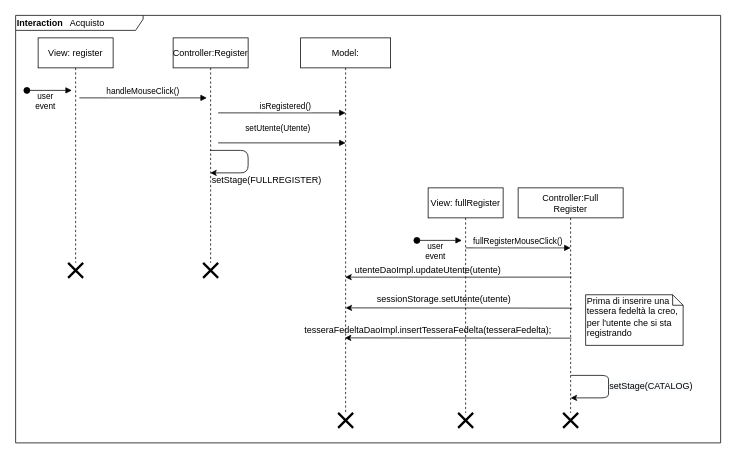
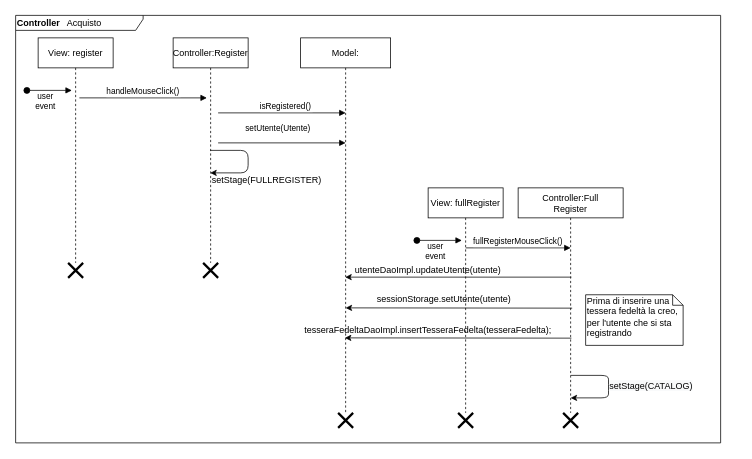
  <mxCell id="0" />
  <mxCell id="1" parent="0" />
  <mxCell id="2" value="View: register" style="shape=umlLifeline;perimeter=lifelinePerimeter;container=1;collapsible=0;recursiveResize=0;rounded=0;shadow=0;strokeWidth=1;" parent="1" vertex="1"><mxGeometry x="50" y="50" width="100" height="300" as="geometry" /></mxCell>
  <mxCell id="3" value="user &#10;event" style="verticalAlign=bottom;startArrow=oval;endArrow=block;startSize=8;shadow=0;strokeWidth=1;" parent="2" edge="1"><mxGeometry x="-0.167" y="-30" relative="1" as="geometry"><mxPoint x="-15" y="70" as="sourcePoint" /><mxPoint x="45" y="70" as="targetPoint" /><mxPoint as="offset" /></mxGeometry></mxCell>
  <mxCell id="4" value="Controller:Register" style="shape=umlLifeline;perimeter=lifelinePerimeter;container=1;collapsible=0;recursiveResize=0;rounded=0;shadow=0;strokeWidth=1;" parent="1" vertex="1"><mxGeometry x="230" y="50" width="100" height="300" as="geometry" /></mxCell>
  <mxCell id="5" value="handleMouseClick()" style="verticalAlign=bottom;endArrow=block;entryX=0;entryY=0;shadow=0;strokeWidth=1;" parent="1" edge="1"><mxGeometry relative="1" as="geometry"><mxPoint x="105" y="130" as="sourcePoint" /><mxPoint x="275" y="130" as="targetPoint" /></mxGeometry></mxCell>
  <mxCell id="6" value="Model:" style="shape=umlLifeline;perimeter=lifelinePerimeter;container=1;collapsible=0;recursiveResize=0;rounded=0;shadow=0;strokeWidth=1;" parent="1" vertex="1"><mxGeometry x="400" y="50" width="120" height="500" as="geometry" /></mxCell>
  <mxCell id="7" value="setUtente(Utente)" style="verticalAlign=bottom;endArrow=block;entryX=0;entryY=0;shadow=0;strokeWidth=1;" parent="1" edge="1"><mxGeometry x="-0.059" y="10" relative="1" as="geometry"><mxPoint x="290" y="190" as="sourcePoint" /><mxPoint x="460" y="190" as="targetPoint" /><mxPoint as="offset" /></mxGeometry></mxCell>
  <mxCell id="8" value="isRegistered()" style="verticalAlign=bottom;endArrow=block;entryX=0;entryY=0;shadow=0;strokeWidth=1;" parent="1" edge="1"><mxGeometry x="0.059" relative="1" as="geometry"><mxPoint x="290" y="150" as="sourcePoint" /><mxPoint x="460" y="150" as="targetPoint" /><mxPoint as="offset" /></mxGeometry></mxCell>
  <mxCell id="9" value="" style="endArrow=classic;html=1;" parent="1" source="4" target="4" edge="1"><mxGeometry width="50" height="50" relative="1" as="geometry"><mxPoint x="320" y="320" as="sourcePoint" /><mxPoint x="370" y="270" as="targetPoint" /><Array as="points"><mxPoint x="330" y="200" /><mxPoint x="330" y="230" /></Array></mxGeometry></mxCell>
  <mxCell id="10" value="View: fullRegister" style="shape=umlLifeline;perimeter=lifelinePerimeter;container=1;collapsible=0;recursiveResize=0;rounded=0;shadow=0;strokeWidth=1;" parent="1" vertex="1"><mxGeometry x="570" y="250" width="100" height="300" as="geometry" /></mxCell>
  <mxCell id="11" value="user &#10;event" style="verticalAlign=bottom;startArrow=oval;endArrow=block;startSize=8;shadow=0;strokeWidth=1;" parent="10" edge="1"><mxGeometry x="-0.167" y="-30" relative="1" as="geometry"><mxPoint x="-15" y="70" as="sourcePoint" /><mxPoint x="45" y="70" as="targetPoint" /><mxPoint as="offset" /></mxGeometry></mxCell>
  <mxCell id="12" value="Controller:Full&#10;Register" style="shape=umlLifeline;perimeter=lifelinePerimeter;container=1;collapsible=0;recursiveResize=0;rounded=0;shadow=0;strokeWidth=1;" parent="1" vertex="1"><mxGeometry x="690" y="250" width="140" height="300" as="geometry" /></mxCell>
  <mxCell id="13" value="fullRegisterMouseClick()" style="verticalAlign=bottom;endArrow=block;shadow=0;strokeWidth=1;" parent="1" edge="1"><mxGeometry relative="1" as="geometry"><mxPoint x="620" y="330" as="sourcePoint" /><mxPoint x="760" y="330" as="targetPoint" /></mxGeometry></mxCell>
  <mxCell id="14" value="" style="endArrow=classic;html=1;" parent="1" target="6" edge="1"><mxGeometry width="50" height="50" relative="1" as="geometry"><mxPoint x="761" y="369" as="sourcePoint" /><mxPoint x="740" y="560" as="targetPoint" /></mxGeometry></mxCell>
  <mxCell id="15" value="utenteDaoImpl.updateUtente(utente)" style="text;html=1;strokeColor=none;fillColor=none;align=center;verticalAlign=middle;whiteSpace=wrap;rounded=0;" parent="1" vertex="1"><mxGeometry x="550" y="350" width="40" height="20" as="geometry" /></mxCell>
  <mxCell id="16" value="" style="endArrow=classic;html=1;entryX=0.491;entryY=0.569;entryDx=0;entryDy=0;entryPerimeter=0;" parent="1" edge="1"><mxGeometry width="50" height="50" relative="1" as="geometry"><mxPoint x="762.08" y="410.36" as="sourcePoint" /><mxPoint x="460" y="410" as="targetPoint" /></mxGeometry></mxCell>
  <mxCell id="17" value="&lt;span style=&quot;font-family: &amp;#34;helvetica&amp;#34; ; text-align: center&quot;&gt;sessionStorage.setUtente(utente)&lt;/span&gt;" style="text;whiteSpace=wrap;html=1;" parent="1" vertex="1"><mxGeometry x="500" y="385" width="220" height="30" as="geometry" /></mxCell>
  <mxCell id="18" value="" style="endArrow=classic;html=1;" parent="1" edge="1"><mxGeometry width="50" height="50" relative="1" as="geometry"><mxPoint x="760" y="500" as="sourcePoint" /><mxPoint x="760" y="530" as="targetPoint" /><Array as="points"><mxPoint x="810.5" y="500" /><mxPoint x="810.5" y="510" /><mxPoint x="810.5" y="530" /></Array></mxGeometry></mxCell>
  <mxCell id="19" value="" style="shape=umlDestroy;whiteSpace=wrap;html=1;strokeWidth=3;fillColor=#000000;" parent="1" vertex="1"><mxGeometry x="90" y="350" width="20" height="20" as="geometry" /></mxCell>
  <mxCell id="20" value="" style="shape=umlDestroy;whiteSpace=wrap;html=1;strokeWidth=3;fillColor=#000000;" parent="1" vertex="1"><mxGeometry x="270" y="350" width="20" height="20" as="geometry" /></mxCell>
  <mxCell id="21" value="&lt;span style=&quot;color: rgb(0 , 0 , 0) ; font-family: &amp;#34;helvetica&amp;#34; ; font-size: 12px ; font-style: normal ; font-weight: 400 ; letter-spacing: normal ; text-align: center ; text-indent: 0px ; text-transform: none ; word-spacing: 0px ; background-color: rgb(248 , 249 , 250) ; display: inline ; float: none&quot;&gt;setStage(CATALOG)&lt;/span&gt;" style="text;whiteSpace=wrap;html=1;" parent="1" vertex="1"><mxGeometry x="810" y="500" width="170" height="30" as="geometry" /></mxCell>
  <mxCell id="22" value="setStage(FULLREGISTER)" style="text;html=1;strokeColor=none;fillColor=none;align=center;verticalAlign=middle;whiteSpace=wrap;rounded=0;" parent="1" vertex="1"><mxGeometry x="335" y="230" width="40" height="20" as="geometry" /></mxCell>
  <mxCell id="23" value="" style="endArrow=classic;html=1;entryX=0.491;entryY=0.569;entryDx=0;entryDy=0;entryPerimeter=0;" parent="1" edge="1"><mxGeometry width="50" height="50" relative="1" as="geometry"><mxPoint x="761.04" y="450.36" as="sourcePoint" /><mxPoint x="458.96" y="450" as="targetPoint" /></mxGeometry></mxCell>
  <mxCell id="24" value="&lt;span style=&quot;font-family: &amp;#34;helvetica&amp;#34;&quot;&gt;tesseraFedeltaDaoImpl.insertTesseraFedelta(tesseraFedelta);&lt;/span&gt;" style="text;html=1;strokeColor=none;fillColor=none;align=center;verticalAlign=middle;whiteSpace=wrap;rounded=0;" parent="1" vertex="1"><mxGeometry x="550" y="430" width="40" height="20" as="geometry" /></mxCell>
  <mxCell id="25" value="&lt;span style=&quot;font-family: &amp;#34;helvetica&amp;#34; ; text-align: center&quot;&gt;Prima di inserire una tessera fedeltà la creo, per l'utente che si sta registrando&lt;br&gt;&amp;nbsp; &amp;nbsp; &amp;nbsp; &amp;nbsp; &amp;nbsp; &amp;nbsp; &amp;nbsp; &amp;nbsp; &amp;nbsp; &amp;nbsp; &amp;nbsp; &amp;nbsp; &amp;nbsp; &amp;nbsp; &amp;nbsp; &amp;nbsp; &amp;nbsp; &amp;nbsp; &amp;nbsp; &amp;nbsp; &amp;nbsp; &amp;nbsp; &amp;nbsp;&lt;/span&gt;" style="shape=note;whiteSpace=wrap;html=1;size=14;verticalAlign=top;align=left;spacingTop=-6;" parent="1" vertex="1"><mxGeometry x="780" y="392.5" width="130" height="67.5" as="geometry" /></mxCell>
  <mxCell id="26" value="" style="shape=umlDestroy;whiteSpace=wrap;html=1;strokeWidth=3;fillColor=#000000;" parent="1" vertex="1"><mxGeometry x="610" y="550" width="20" height="20" as="geometry" /></mxCell>
  <mxCell id="27" value="" style="shape=umlDestroy;whiteSpace=wrap;html=1;strokeWidth=3;fillColor=#000000;" parent="1" vertex="1"><mxGeometry x="750" y="550" width="20" height="20" as="geometry" /></mxCell>
  <mxCell id="28" value="" style="shape=umlDestroy;whiteSpace=wrap;html=1;strokeWidth=3;fillColor=#000000;" parent="1" vertex="1"><mxGeometry x="450" y="550" width="20" height="20" as="geometry" /></mxCell>
- <mxCell id="29" value="&lt;b&gt;Interaction&amp;nbsp;&amp;nbsp;&lt;/b&gt; Acquisto" style="shape=umlFrame;whiteSpace=wrap;html=1;width=170;height=20;align=left;" vertex="1" parent="1"><mxGeometry x="20" y="20" width="940" height="570" as="geometry" /></mxCell>
+ <mxCell id="29" value="&lt;b&gt;Controller&amp;nbsp;&amp;nbsp;&lt;/b&gt; Acquisto" style="shape=umlFrame;whiteSpace=wrap;html=1;width=170;height=20;align=left;" vertex="1" parent="1"><mxGeometry x="20" y="20" width="940" height="570" as="geometry" /></mxCell>
